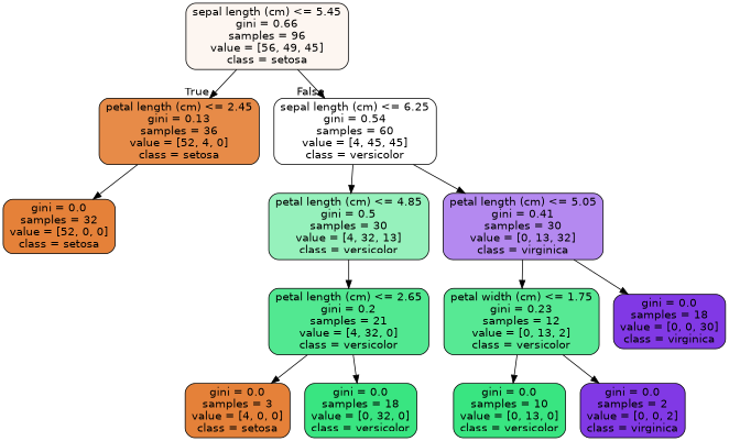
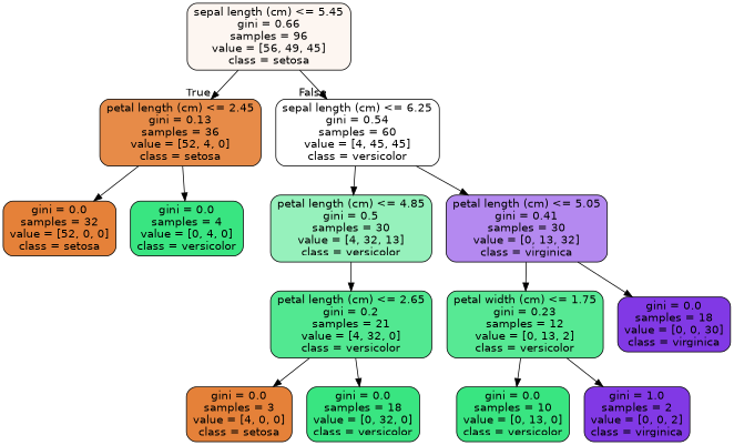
  digraph {
    node [color=black fillcolor="#39e581" fontname=helvetica shape=box style="filled, rounded"]
    edge [fontname=helvetica]
    n1 [fillcolor="#fdf6f1" label="sepal length (cm) <= 5.45\ngini = 0.66\nsamples = 96\nvalue = [56, 49, 45]\nclass = setosa"]
    n2 [fillcolor="#e78b48" label="petal length (cm) <= 2.45\ngini = 0.13\nsamples = 36\nvalue = [52, 4, 0]\nclass = setosa"]
    n3 [fillcolor="#ffffff" label="sepal length (cm) <= 6.25\ngini = 0.54\nsamples = 60\nvalue = [4, 45, 45]\nclass = versicolor"]
    n4 [fillcolor="#e58139" label="gini = 0.0\nsamples = 32\nvalue = [52, 0, 0]\nclass = setosa"]
+   n5 [label="gini = 0.0\nsamples = 4\nvalue = [0, 4, 0]\nclass = versicolor"]
    n6 [fillcolor="#96f1bc" label="petal length (cm) <= 4.85\ngini = 0.5\nsamples = 30\nvalue = [4, 32, 13]\nclass = versicolor"]
    n7 [fillcolor="#b489f0" label="petal length (cm) <= 5.05\ngini = 0.41\nsamples = 30\nvalue = [0, 13, 32]\nclass = virginica"]
    n8 [fillcolor="#52e891" label="petal length (cm) <= 2.65\ngini = 0.2\nsamples = 21\nvalue = [4, 32, 0]\nclass = versicolor"]
    n9 [fillcolor="#57e994" label="petal width (cm) <= 1.75\ngini = 0.23\nsamples = 12\nvalue = [0, 13, 2]\nclass = versicolor"]
    n10 [fillcolor="#8139e5" label="gini = 0.0\nsamples = 18\nvalue = [0, 0, 30]\nclass = virginica"]
    n11 [fillcolor="#e58139" label="gini = 0.0\nsamples = 3\nvalue = [4, 0, 0]\nclass = setosa"]
    n12 [label="gini = 0.0\nsamples = 18\nvalue = [0, 32, 0]\nclass = versicolor"]
    n13 [label="gini = 0.0\nsamples = 10\nvalue = [0, 13, 0]\nclass = versicolor"]
-   n14 [fillcolor="#8139e5" label="gini = 0.0\nsamples = 2\nvalue = [0, 0, 2]\nclass = virginica"]
+   n14 [fillcolor="#8139e5" label="gini = 1.0\nsamples = 2\nvalue = [0, 0, 2]\nclass = virginica"]
    n1 -> n2 [headlabel=True labelangle=45 labeldistance=2.5]
    n1 -> n3 [headlabel=False labelangle=-45 labeldistance=2.5]
    n2 -> n4
+   n2 -> n5
    n3 -> n6
    n3 -> n7
    n6 -> n8
    n7 -> n9
    n7 -> n10
    n8 -> n11
    n8 -> n12
    n9 -> n13
    n9 -> n14
  }
